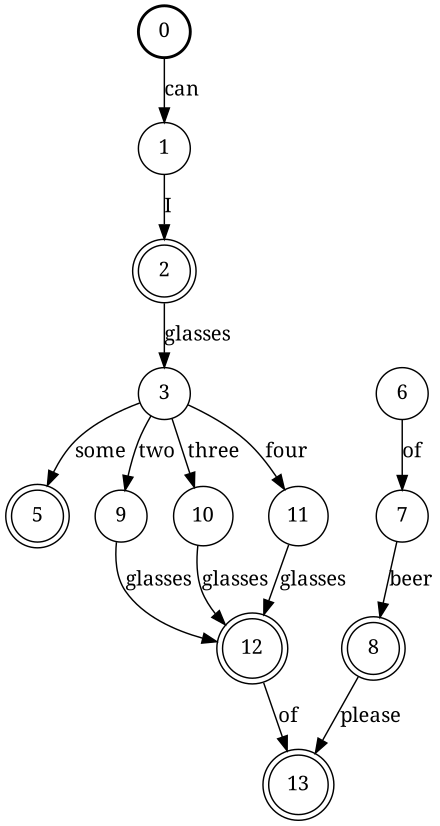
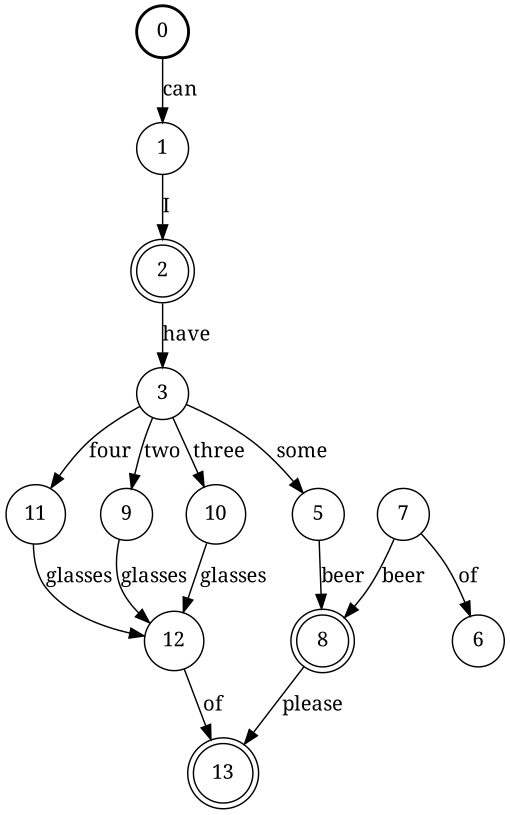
  digraph {
    fontname="Noto Serif"
    nodesep=0.25
    rankdir=TB
    ranksep=0.4
    node [fontname="Noto Serif" fontsize=14 shape=circle style=solid]
    edge [fontname="Noto Serif" fontsize=14]
    n1 [label=0 style=bold]
    n2 [label=1]
    n3 [label=2 shape=doublecircle]
    n4 [label=3]
-   n5 [label=5 shape=doublecircle]
+   n5 [label=5]
    n6 [label=9]
    n7 [label=10]
    n8 [label=11]
    n9 [label=8 shape=doublecircle]
-   n10 [label=12 shape=doublecircle]
+   n10 [label=12]
    n11 [label=6]
    n12 [label=7]
    n13 [label=13 shape=doublecircle]
    n1 -> n2 [label=can]
    n2 -> n3 [label=I]
-   n3 -> n4 [label=glasses]
+   n3 -> n4 [label=have]
    n4 -> n5 [label=some]
    n4 -> n6 [label=two]
    n4 -> n7 [label=three]
    n4 -> n8 [label=four]
+   n5 -> n9 [label=beer]
    n6 -> n10 [label=glasses]
    n7 -> n10 [label=glasses]
    n8 -> n10 [label=glasses]
    n9 -> n13 [label=please]
    n10 -> n13 [label=of]
-   n11 -> n12 [label=of]
+   n12 -> n11 [label=of]
    n12 -> n9 [label=beer]
  }
